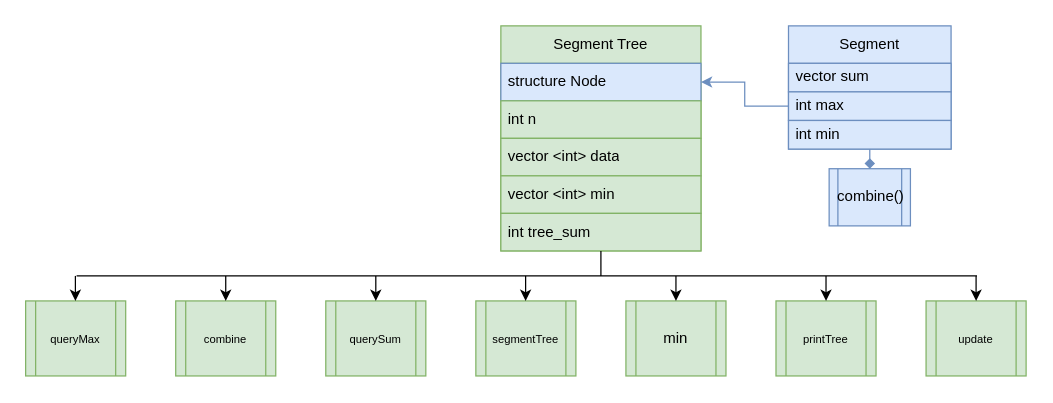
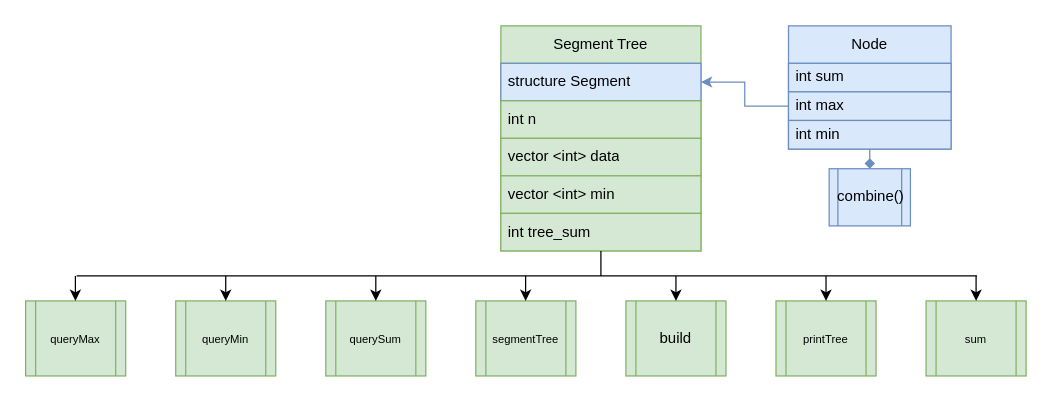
  <mxCell id="0" />
  <mxCell id="1" parent="0" />
  <mxCell id="2" value="Segment Tree" style="swimlane;fontStyle=0;childLayout=stackLayout;horizontal=1;startSize=30;horizontalStack=0;resizeParent=1;resizeParentMax=0;resizeLast=0;collapsible=1;marginBottom=0;whiteSpace=wrap;html=1;fillColor=#d5e8d4;strokeColor=#82b366;" vertex="1" parent="1"><mxGeometry x="400" y="20" width="160" height="180" as="geometry" /></mxCell>
- <mxCell id="3" value="structure Node" style="text;strokeColor=#6c8ebf;fillColor=#dae8fc;align=left;verticalAlign=middle;spacingLeft=4;spacingRight=4;overflow=hidden;points=[[0,0.5],[1,0.5]];portConstraint=eastwest;rotatable=0;whiteSpace=wrap;html=1;" vertex="1" parent="2"><mxGeometry y="30" width="160" height="30" as="geometry" /></mxCell>
+ <mxCell id="3" value="structure Segment" style="text;strokeColor=#6c8ebf;fillColor=#dae8fc;align=left;verticalAlign=middle;spacingLeft=4;spacingRight=4;overflow=hidden;points=[[0,0.5],[1,0.5]];portConstraint=eastwest;rotatable=0;whiteSpace=wrap;html=1;" vertex="1" parent="2"><mxGeometry y="30" width="160" height="30" as="geometry" /></mxCell>
  <mxCell id="4" value="int n" style="text;strokeColor=#82b366;fillColor=#d5e8d4;align=left;verticalAlign=middle;spacingLeft=4;spacingRight=4;overflow=hidden;points=[[0,0.5],[1,0.5]];portConstraint=eastwest;rotatable=0;whiteSpace=wrap;html=1;" vertex="1" parent="2"><mxGeometry y="60" width="160" height="30" as="geometry" /></mxCell>
  <mxCell id="5" value="vector &amp;lt;int&amp;gt; data" style="text;strokeColor=#82b366;fillColor=#d5e8d4;align=left;verticalAlign=middle;spacingLeft=4;spacingRight=4;overflow=hidden;points=[[0,0.5],[1,0.5]];portConstraint=eastwest;rotatable=0;whiteSpace=wrap;html=1;" vertex="1" parent="2"><mxGeometry y="90" width="160" height="30" as="geometry" /></mxCell>
  <mxCell id="6" value="vector &amp;lt;int&amp;gt; min" style="text;strokeColor=#82b366;fillColor=#d5e8d4;align=left;verticalAlign=middle;spacingLeft=4;spacingRight=4;overflow=hidden;points=[[0,0.5],[1,0.5]];portConstraint=eastwest;rotatable=0;whiteSpace=wrap;html=1;" vertex="1" parent="2"><mxGeometry y="120" width="160" height="30" as="geometry" /></mxCell>
  <mxCell id="7" value="int tree_sum" style="text;strokeColor=#82b366;fillColor=#d5e8d4;align=left;verticalAlign=middle;spacingLeft=4;spacingRight=4;overflow=hidden;points=[[0,0.5],[1,0.5]];portConstraint=eastwest;rotatable=0;whiteSpace=wrap;html=1;" vertex="1" parent="2"><mxGeometry y="150" width="160" height="30" as="geometry" /></mxCell>
  <mxCell id="8" style="edgeStyle=orthogonalEdgeStyle;rounded=0;orthogonalLoop=1;jettySize=auto;html=1;exitX=0;exitY=0.5;exitDx=0;exitDy=0;entryX=1;entryY=0.25;entryDx=0;entryDy=0;fillColor=#dae8fc;strokeColor=#6c8ebf;" edge="1" parent="1" source="13" target="2"><mxGeometry relative="1" as="geometry" /></mxCell>
  <mxCell id="9" value="" style="group" vertex="1" connectable="0" parent="1"><mxGeometry x="630" y="20" width="130" height="160" as="geometry" /></mxCell>
  <mxCell id="10" style="edgeStyle=orthogonalEdgeStyle;rounded=0;orthogonalLoop=1;jettySize=auto;html=1;entryX=0.5;entryY=0;entryDx=0;entryDy=0;fillColor=#dae8fc;strokeColor=#6c8ebf;endArrow=diamond;" edge="1" parent="9" source="11" target="15"><mxGeometry relative="1" as="geometry" /></mxCell>
- <mxCell id="11" value="Segment" style="swimlane;fontStyle=0;childLayout=stackLayout;horizontal=1;startSize=30;horizontalStack=0;resizeParent=1;resizeParentMax=0;resizeLast=0;collapsible=1;marginBottom=0;whiteSpace=wrap;html=1;fillColor=#dae8fc;strokeColor=#6c8ebf;" vertex="1" parent="9"><mxGeometry width="130" height="98.571" as="geometry" /></mxCell>
- <mxCell id="12" value="vector sum" style="text;strokeColor=#6c8ebf;fillColor=#dae8fc;align=left;verticalAlign=middle;spacingLeft=4;spacingRight=4;overflow=hidden;points=[[0,0.5],[1,0.5]];portConstraint=eastwest;rotatable=0;whiteSpace=wrap;html=1;" vertex="1" parent="11"><mxGeometry y="30" width="130" height="22.857" as="geometry" /></mxCell>
+ <mxCell id="11" value="Node" style="swimlane;fontStyle=0;childLayout=stackLayout;horizontal=1;startSize=30;horizontalStack=0;resizeParent=1;resizeParentMax=0;resizeLast=0;collapsible=1;marginBottom=0;whiteSpace=wrap;html=1;fillColor=#dae8fc;strokeColor=#6c8ebf;" vertex="1" parent="9"><mxGeometry width="130" height="98.571" as="geometry" /></mxCell>
+ <mxCell id="12" value="int sum" style="text;strokeColor=#6c8ebf;fillColor=#dae8fc;align=left;verticalAlign=middle;spacingLeft=4;spacingRight=4;overflow=hidden;points=[[0,0.5],[1,0.5]];portConstraint=eastwest;rotatable=0;whiteSpace=wrap;html=1;" vertex="1" parent="11"><mxGeometry y="30" width="130" height="22.857" as="geometry" /></mxCell>
  <mxCell id="13" value="int max" style="text;strokeColor=#6c8ebf;fillColor=#dae8fc;align=left;verticalAlign=middle;spacingLeft=4;spacingRight=4;overflow=hidden;points=[[0,0.5],[1,0.5]];portConstraint=eastwest;rotatable=0;whiteSpace=wrap;html=1;" vertex="1" parent="11"><mxGeometry y="52.857" width="130" height="22.857" as="geometry" /></mxCell>
  <mxCell id="14" value="int min" style="text;strokeColor=#6c8ebf;fillColor=#dae8fc;align=left;verticalAlign=middle;spacingLeft=4;spacingRight=4;overflow=hidden;points=[[0,0.5],[1,0.5]];portConstraint=eastwest;rotatable=0;whiteSpace=wrap;html=1;" vertex="1" parent="11"><mxGeometry y="75.714" width="130" height="22.857" as="geometry" /></mxCell>
  <mxCell id="15" value="combine()" style="shape=process;whiteSpace=wrap;html=1;backgroundOutline=1;fillColor=#dae8fc;strokeColor=#6c8ebf;" vertex="1" parent="9"><mxGeometry x="32.5" y="114.286" width="65" height="45.714" as="geometry" /></mxCell>
  <mxCell id="16" value="" style="group" vertex="1" connectable="0" parent="1"><mxGeometry x="20" y="240" width="800" height="60" as="geometry" /></mxCell>
  <mxCell id="17" value="&lt;font style=&quot;font-size: 9px;&quot;&gt;segmentTree&lt;/font&gt;" style="shape=process;whiteSpace=wrap;html=1;backgroundOutline=1;fillColor=#d5e8d4;strokeColor=#82b366;" vertex="1" parent="16"><mxGeometry x="360" width="80" height="60" as="geometry" /></mxCell>
- <mxCell id="18" value="min" style="shape=process;whiteSpace=wrap;html=1;backgroundOutline=1;fillColor=#d5e8d4;strokeColor=#82b366;" vertex="1" parent="16"><mxGeometry x="480" width="80" height="60" as="geometry" /></mxCell>
+ <mxCell id="18" value="build" style="shape=process;whiteSpace=wrap;html=1;backgroundOutline=1;fillColor=#d5e8d4;strokeColor=#82b366;" vertex="1" parent="16"><mxGeometry x="480" width="80" height="60" as="geometry" /></mxCell>
  <mxCell id="19" value="&lt;font style=&quot;font-size: 9px;&quot;&gt;querySum&lt;/font&gt;" style="shape=process;whiteSpace=wrap;html=1;backgroundOutline=1;fillColor=#d5e8d4;strokeColor=#82b366;" vertex="1" parent="16"><mxGeometry x="240" width="80" height="60" as="geometry" /></mxCell>
- <mxCell id="20" value="&lt;font style=&quot;font-size: 9px;&quot;&gt;combine&lt;/font&gt;" style="shape=process;whiteSpace=wrap;html=1;backgroundOutline=1;fillColor=#d5e8d4;strokeColor=#82b366;" vertex="1" parent="16"><mxGeometry x="120" width="80" height="60" as="geometry" /></mxCell>
+ <mxCell id="20" value="&lt;font style=&quot;font-size: 9px;&quot;&gt;queryMin&lt;/font&gt;" style="shape=process;whiteSpace=wrap;html=1;backgroundOutline=1;fillColor=#d5e8d4;strokeColor=#82b366;" vertex="1" parent="16"><mxGeometry x="120" width="80" height="60" as="geometry" /></mxCell>
  <mxCell id="21" value="&lt;font style=&quot;font-size: 9px;&quot;&gt;queryMax&lt;/font&gt;" style="shape=process;whiteSpace=wrap;html=1;backgroundOutline=1;fillColor=#d5e8d4;strokeColor=#82b366;" vertex="1" parent="16"><mxGeometry width="80" height="60" as="geometry" /></mxCell>
- <mxCell id="22" value="&lt;font style=&quot;font-size: 9px;&quot;&gt;update&lt;/font&gt;" style="shape=process;whiteSpace=wrap;html=1;backgroundOutline=1;fillColor=#d5e8d4;strokeColor=#82b366;" vertex="1" parent="16"><mxGeometry x="720" width="80" height="60" as="geometry" /></mxCell>
+ <mxCell id="22" value="&lt;font style=&quot;font-size: 9px;&quot;&gt;sum&lt;/font&gt;" style="shape=process;whiteSpace=wrap;html=1;backgroundOutline=1;fillColor=#d5e8d4;strokeColor=#82b366;" vertex="1" parent="16"><mxGeometry x="720" width="80" height="60" as="geometry" /></mxCell>
  <mxCell id="23" value="&lt;font style=&quot;font-size: 9px;&quot;&gt;printTree&lt;/font&gt;" style="shape=process;whiteSpace=wrap;html=1;backgroundOutline=1;fillColor=#d5e8d4;strokeColor=#82b366;" vertex="1" parent="16"><mxGeometry x="600" width="80" height="60" as="geometry" /></mxCell>
  <mxCell id="24" value="" style="endArrow=classic;html=1;rounded=0;entryX=0.5;entryY=0;entryDx=0;entryDy=0;" edge="1" parent="16"><mxGeometry width="50" height="50" relative="1" as="geometry"><mxPoint x="39.79" y="-20" as="sourcePoint" /><mxPoint x="39.79" as="targetPoint" /></mxGeometry></mxCell>
  <mxCell id="25" value="" style="endArrow=none;html=1;rounded=0;" edge="1" parent="1"><mxGeometry width="50" height="50" relative="1" as="geometry"><mxPoint x="480" y="220" as="sourcePoint" /><mxPoint x="480" y="200" as="targetPoint" /></mxGeometry></mxCell>
  <mxCell id="26" value="" style="endArrow=none;html=1;rounded=0;" edge="1" parent="1"><mxGeometry width="50" height="50" relative="1" as="geometry"><mxPoint x="60.741" y="220" as="sourcePoint" /><mxPoint x="780.741" y="220" as="targetPoint" /></mxGeometry></mxCell>
  <mxCell id="27" value="" style="endArrow=classic;html=1;rounded=0;entryX=0.5;entryY=0;entryDx=0;entryDy=0;" edge="1" parent="1" target="22"><mxGeometry width="50" height="50" relative="1" as="geometry"><mxPoint x="780" y="220" as="sourcePoint" /><mxPoint x="830" y="170" as="targetPoint" /></mxGeometry></mxCell>
  <mxCell id="28" value="" style="endArrow=classic;html=1;rounded=0;entryX=0.5;entryY=0;entryDx=0;entryDy=0;" edge="1" parent="1"><mxGeometry width="50" height="50" relative="1" as="geometry"><mxPoint x="660" y="220" as="sourcePoint" /><mxPoint x="660" y="240" as="targetPoint" /></mxGeometry></mxCell>
  <mxCell id="29" value="" style="endArrow=classic;html=1;rounded=0;entryX=0.5;entryY=0;entryDx=0;entryDy=0;" edge="1" parent="1"><mxGeometry width="50" height="50" relative="1" as="geometry"><mxPoint x="540" y="220" as="sourcePoint" /><mxPoint x="540" y="240" as="targetPoint" /></mxGeometry></mxCell>
  <mxCell id="30" value="" style="endArrow=classic;html=1;rounded=0;entryX=0.5;entryY=0;entryDx=0;entryDy=0;" edge="1" parent="1"><mxGeometry width="50" height="50" relative="1" as="geometry"><mxPoint x="419.79" y="220" as="sourcePoint" /><mxPoint x="419.79" y="240" as="targetPoint" /></mxGeometry></mxCell>
  <mxCell id="31" value="" style="endArrow=classic;html=1;rounded=0;entryX=0.5;entryY=0;entryDx=0;entryDy=0;" edge="1" parent="1"><mxGeometry width="50" height="50" relative="1" as="geometry"><mxPoint x="300" y="220" as="sourcePoint" /><mxPoint x="300" y="240" as="targetPoint" /></mxGeometry></mxCell>
  <mxCell id="32" value="" style="endArrow=classic;html=1;rounded=0;entryX=0.5;entryY=0;entryDx=0;entryDy=0;" edge="1" parent="1"><mxGeometry width="50" height="50" relative="1" as="geometry"><mxPoint x="180" y="220" as="sourcePoint" /><mxPoint x="180" y="240" as="targetPoint" /></mxGeometry></mxCell>
